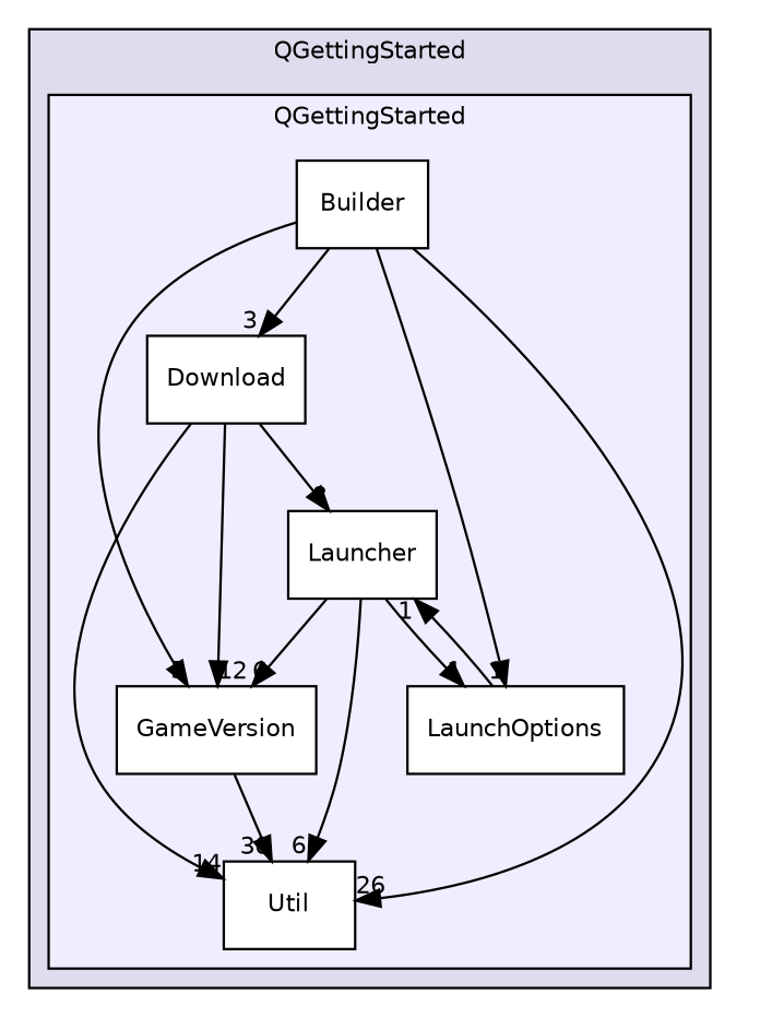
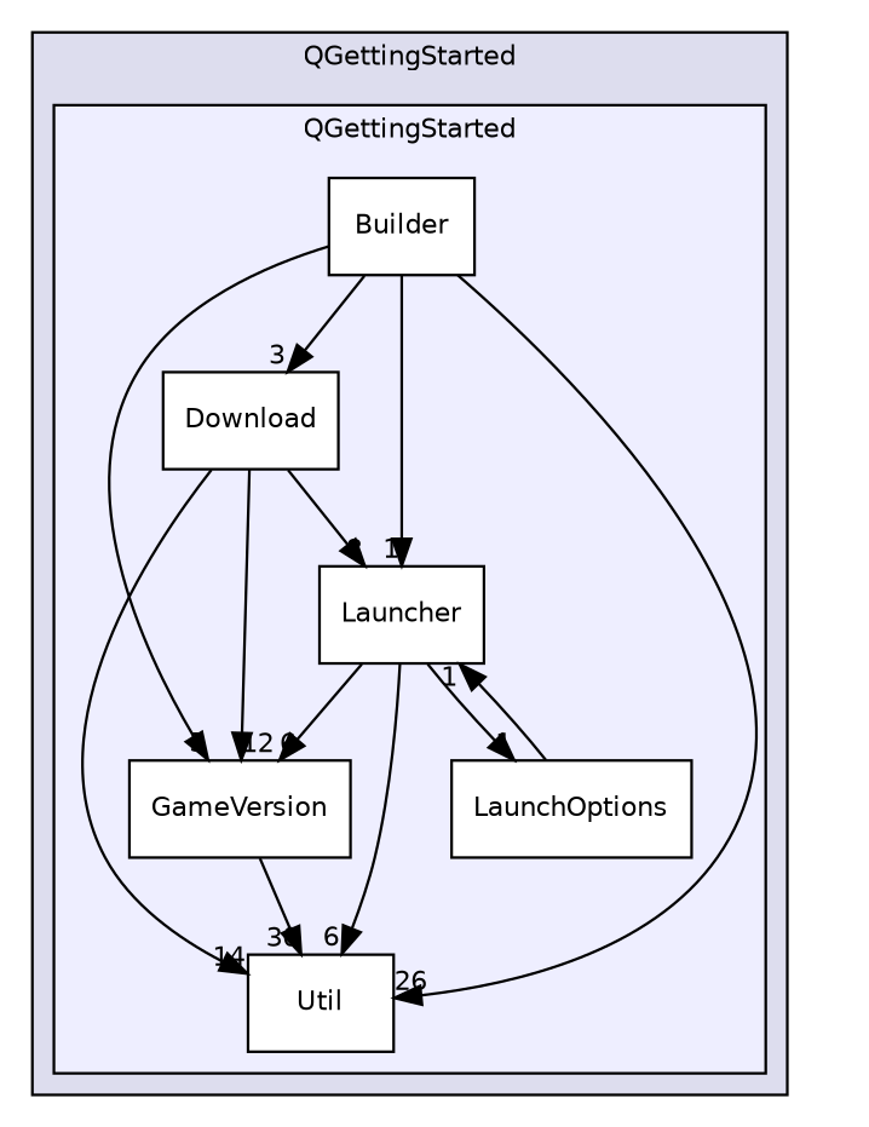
  digraph {
    compound=true
    node [color=black fillcolor=white fontname=Helvetica fontsize=10 shape=box style=filled]
    edge [headlabel=1 labeldistance=1.5 labelfontname=Helvetica labelfontsize=10]
    n1 [label=Builder]
    n2 [label=Download]
    n3 [label=GameVersion]
    n4 [label=Launcher]
    n5 [label=LaunchOptions]
    n6 [label=Util]
    subgraph cluster_1 {
      bgcolor="#ddddee"
      fontname=Helvetica
      fontsize=10
      label=QGettingStarted
      pencolor=black
      subgraph cluster_2 {
        bgcolor="#eeeeff"
        fontname=Helvetica
        fontsize=10
        label=QGettingStarted
        pencolor=black
        n1
        n2
        n3
        n4
        n5
        n6
      }
    }
    n1 -> n2 [headlabel=3]
    n1 -> n3 [headlabel=5]
-   n1 -> n5
+   n1 -> n4
    n1 -> n6 [headlabel=26]
    n2 -> n3 [headlabel=12]
    n2 -> n4 [headlabel=8]
    n2 -> n6 [headlabel=14]
    n3 -> n6 [headlabel=30]
    n4 -> n3 [headlabel=6]
    n4 -> n5
    n4 -> n6 [headlabel=6]
    n5 -> n4
  }
